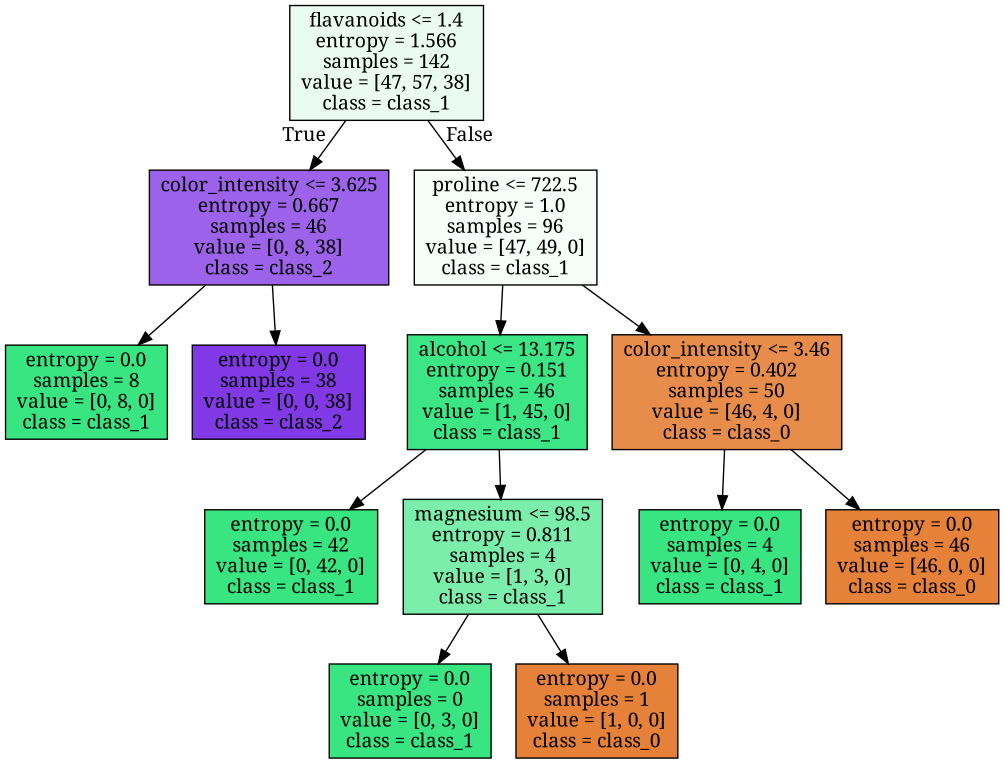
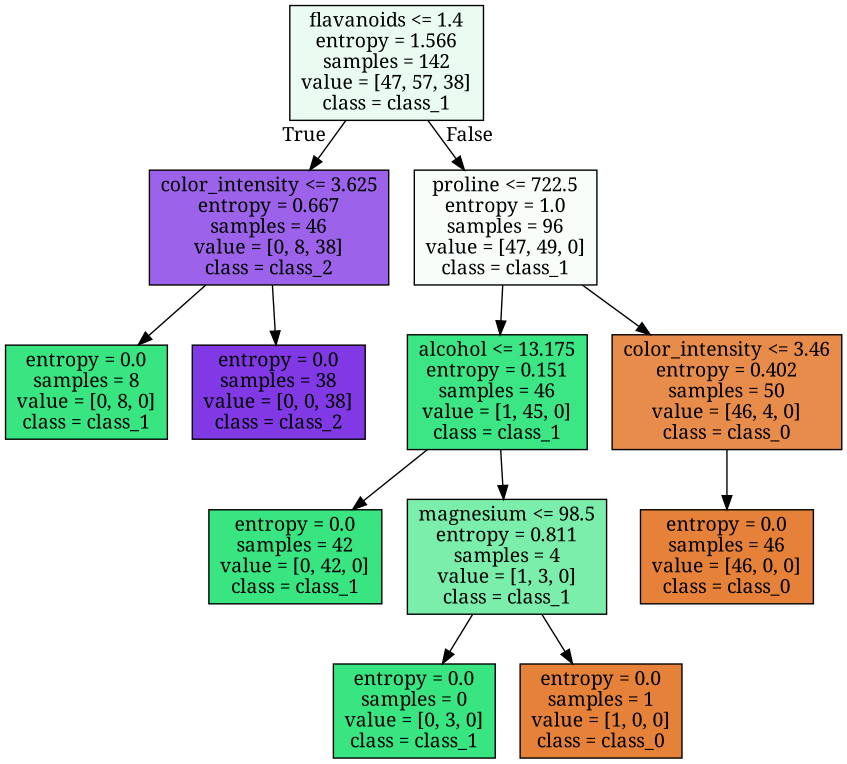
  digraph {
    fontname="Noto Serif"
    node [color=black fillcolor="#39e581" fontname="Noto Serif" shape=box style=filled]
    edge [fontname="Noto Serif"]
    n1 [fillcolor="#eafcf2" label="flavanoids <= 1.4\nentropy = 1.566\nsamples = 142\nvalue = [47, 57, 38]\nclass = class_1"]
    n2 [fillcolor="#9c63ea" label="color_intensity <= 3.625\nentropy = 0.667\nsamples = 46\nvalue = [0, 8, 38]\nclass = class_2"]
    n3 [fillcolor="#f7fefa" label="proline <= 722.5\nentropy = 1.0\nsamples = 96\nvalue = [47, 49, 0]\nclass = class_1"]
    n4 [label="entropy = 0.0\nsamples = 8\nvalue = [0, 8, 0]\nclass = class_1"]
    n5 [fillcolor="#8139e5" label="entropy = 0.0\nsamples = 38\nvalue = [0, 0, 38]\nclass = class_2"]
    n6 [fillcolor="#3de684" label="alcohol <= 13.175\nentropy = 0.151\nsamples = 46\nvalue = [1, 45, 0]\nclass = class_1"]
    n7 [fillcolor="#e78c4a" label="color_intensity <= 3.46\nentropy = 0.402\nsamples = 50\nvalue = [46, 4, 0]\nclass = class_0"]
    n8 [label="entropy = 0.0\nsamples = 42\nvalue = [0, 42, 0]\nclass = class_1"]
    n9 [fillcolor="#7beeab" label="magnesium <= 98.5\nentropy = 0.811\nsamples = 4\nvalue = [1, 3, 0]\nclass = class_1"]
-   n10 [label="entropy = 0.0\nsamples = 4\nvalue = [0, 4, 0]\nclass = class_1"]
    n11 [fillcolor="#e58139" label="entropy = 0.0\nsamples = 46\nvalue = [46, 0, 0]\nclass = class_0"]
    n12 [label="entropy = 0.0\nsamples = 0\nvalue = [0, 3, 0]\nclass = class_1"]
    n13 [fillcolor="#e58139" label="entropy = 0.0\nsamples = 1\nvalue = [1, 0, 0]\nclass = class_0"]
    n1 -> n2 [headlabel=True labelangle=45 labeldistance=2.5]
    n1 -> n3 [headlabel=False labelangle=-45 labeldistance=2.5]
    n2 -> n4
    n2 -> n5
    n3 -> n6
    n3 -> n7
    n6 -> n8
    n6 -> n9
-   n7 -> n10
    n7 -> n11
    n9 -> n12
    n9 -> n13
  }
